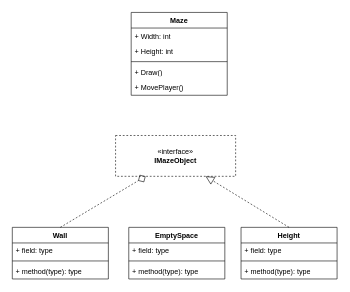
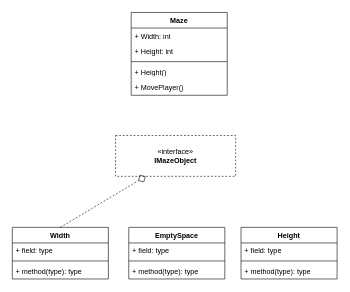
  <mxCell id="0" />
  <mxCell id="1" parent="0" />
- <mxCell id="2" value="Wall" style="swimlane;fontStyle=1;align=center;verticalAlign=top;childLayout=stackLayout;horizontal=1;startSize=26;horizontalStack=0;resizeParent=1;resizeParentMax=0;resizeLast=0;collapsible=1;marginBottom=0;whiteSpace=wrap;html=1;" parent="1" vertex="1"><mxGeometry x="20" y="378" width="160" height="86" as="geometry" /></mxCell>
+ <mxCell id="2" value="Width" style="swimlane;fontStyle=1;align=center;verticalAlign=top;childLayout=stackLayout;horizontal=1;startSize=26;horizontalStack=0;resizeParent=1;resizeParentMax=0;resizeLast=0;collapsible=1;marginBottom=0;whiteSpace=wrap;html=1;" parent="1" vertex="1"><mxGeometry x="20" y="378" width="160" height="86" as="geometry" /></mxCell>
  <mxCell id="3" value="+ field: type" style="text;strokeColor=none;fillColor=none;align=left;verticalAlign=top;spacingLeft=4;spacingRight=4;overflow=hidden;rotatable=0;points=[[0,0.5],[1,0.5]];portConstraint=eastwest;whiteSpace=wrap;html=1;" parent="2" vertex="1"><mxGeometry y="26" width="160" height="26" as="geometry" /></mxCell>
  <mxCell id="4" value="" style="line;strokeWidth=1;fillColor=none;align=left;verticalAlign=middle;spacingTop=-1;spacingLeft=3;spacingRight=3;rotatable=0;labelPosition=right;points=[];portConstraint=eastwest;strokeColor=inherit;" parent="2" vertex="1"><mxGeometry y="52" width="160" height="8" as="geometry" /></mxCell>
  <mxCell id="5" value="+ method(type): type" style="text;strokeColor=none;fillColor=none;align=left;verticalAlign=top;spacingLeft=4;spacingRight=4;overflow=hidden;rotatable=0;points=[[0,0.5],[1,0.5]];portConstraint=eastwest;whiteSpace=wrap;html=1;" parent="2" vertex="1"><mxGeometry y="60" width="160" height="26" as="geometry" /></mxCell>
  <mxCell id="6" value="«interface»&lt;br&gt;&lt;b&gt;IMazeObject&lt;/b&gt;" style="html=1;whiteSpace=wrap;dashed=1;" parent="1" vertex="1"><mxGeometry x="192" y="225" width="200" height="68" as="geometry" /></mxCell>
  <mxCell id="7" value="EmptySpace" style="swimlane;fontStyle=1;align=center;verticalAlign=top;childLayout=stackLayout;horizontal=1;startSize=26;horizontalStack=0;resizeParent=1;resizeParentMax=0;resizeLast=0;collapsible=1;marginBottom=0;whiteSpace=wrap;html=1;" parent="1" vertex="1"><mxGeometry x="214" y="378" width="160" height="86" as="geometry" /></mxCell>
  <mxCell id="8" value="+ field: type" style="text;strokeColor=none;fillColor=none;align=left;verticalAlign=top;spacingLeft=4;spacingRight=4;overflow=hidden;rotatable=0;points=[[0,0.5],[1,0.5]];portConstraint=eastwest;whiteSpace=wrap;html=1;" parent="7" vertex="1"><mxGeometry y="26" width="160" height="26" as="geometry" /></mxCell>
  <mxCell id="9" value="" style="line;strokeWidth=1;fillColor=none;align=left;verticalAlign=middle;spacingTop=-1;spacingLeft=3;spacingRight=3;rotatable=0;labelPosition=right;points=[];portConstraint=eastwest;strokeColor=inherit;" parent="7" vertex="1"><mxGeometry y="52" width="160" height="8" as="geometry" /></mxCell>
  <mxCell id="10" value="+ method(type): type" style="text;strokeColor=none;fillColor=none;align=left;verticalAlign=top;spacingLeft=4;spacingRight=4;overflow=hidden;rotatable=0;points=[[0,0.5],[1,0.5]];portConstraint=eastwest;whiteSpace=wrap;html=1;" parent="7" vertex="1"><mxGeometry y="60" width="160" height="26" as="geometry" /></mxCell>
  <mxCell id="11" value="Height" style="swimlane;fontStyle=1;align=center;verticalAlign=top;childLayout=stackLayout;horizontal=1;startSize=26;horizontalStack=0;resizeParent=1;resizeParentMax=0;resizeLast=0;collapsible=1;marginBottom=0;whiteSpace=wrap;html=1;" parent="1" vertex="1"><mxGeometry x="401" y="378" width="160" height="86" as="geometry" /></mxCell>
  <mxCell id="12" value="+ field: type" style="text;strokeColor=none;fillColor=none;align=left;verticalAlign=top;spacingLeft=4;spacingRight=4;overflow=hidden;rotatable=0;points=[[0,0.5],[1,0.5]];portConstraint=eastwest;whiteSpace=wrap;html=1;" parent="11" vertex="1"><mxGeometry y="26" width="160" height="26" as="geometry" /></mxCell>
  <mxCell id="13" value="" style="line;strokeWidth=1;fillColor=none;align=left;verticalAlign=middle;spacingTop=-1;spacingLeft=3;spacingRight=3;rotatable=0;labelPosition=right;points=[];portConstraint=eastwest;strokeColor=inherit;" parent="11" vertex="1"><mxGeometry y="52" width="160" height="8" as="geometry" /></mxCell>
  <mxCell id="14" value="+ method(type): type" style="text;strokeColor=none;fillColor=none;align=left;verticalAlign=top;spacingLeft=4;spacingRight=4;overflow=hidden;rotatable=0;points=[[0,0.5],[1,0.5]];portConstraint=eastwest;whiteSpace=wrap;html=1;" parent="11" vertex="1"><mxGeometry y="60" width="160" height="26" as="geometry" /></mxCell>
  <mxCell id="15" value="" style="endArrow=diamond;dashed=1;endFill=0;endSize=12;html=1;rounded=0;exitX=0.5;exitY=0;exitDx=0;exitDy=0;entryX=0.25;entryY=1;entryDx=0;entryDy=0;" parent="1" source="2" target="6" edge="1"><mxGeometry width="160" relative="1" as="geometry"><mxPoint x="320" y="495" as="sourcePoint" /><mxPoint x="480" y="495" as="targetPoint" /><Array as="points" /></mxGeometry></mxCell>
- <mxCell id="16" value="" style="endArrow=block;dashed=1;endFill=0;endSize=12;html=1;rounded=0;exitX=0.5;exitY=0;exitDx=0;exitDy=0;entryX=0.75;entryY=1;entryDx=0;entryDy=0;" parent="1" source="11" target="6" edge="1"><mxGeometry width="160" relative="1" as="geometry"><mxPoint x="290" y="388" as="sourcePoint" /><mxPoint x="325" y="303" as="targetPoint" /><Array as="points" /></mxGeometry></mxCell>
  <mxCell id="17" value="Maze" style="swimlane;fontStyle=1;align=center;verticalAlign=top;childLayout=stackLayout;horizontal=1;startSize=26;horizontalStack=0;resizeParent=1;resizeParentMax=0;resizeLast=0;collapsible=1;marginBottom=0;whiteSpace=wrap;html=1;" parent="1" vertex="1"><mxGeometry x="218" y="20" width="160" height="138" as="geometry" /></mxCell>
  <mxCell id="18" value="+ Width: int" style="text;strokeColor=none;fillColor=none;align=left;verticalAlign=top;spacingLeft=4;spacingRight=4;overflow=hidden;rotatable=0;points=[[0,0.5],[1,0.5]];portConstraint=eastwest;whiteSpace=wrap;html=1;" parent="17" vertex="1"><mxGeometry y="26" width="160" height="26" as="geometry" /></mxCell>
  <mxCell id="19" value="+ Height: int" style="text;strokeColor=none;fillColor=none;align=left;verticalAlign=top;spacingLeft=4;spacingRight=4;overflow=hidden;rotatable=0;points=[[0,0.5],[1,0.5]];portConstraint=eastwest;whiteSpace=wrap;html=1;" parent="17" vertex="1"><mxGeometry y="52" width="160" height="26" as="geometry" /></mxCell>
  <mxCell id="20" value="" style="line;strokeWidth=1;fillColor=none;align=left;verticalAlign=middle;spacingTop=-1;spacingLeft=3;spacingRight=3;rotatable=0;labelPosition=right;points=[];portConstraint=eastwest;strokeColor=inherit;" parent="17" vertex="1"><mxGeometry y="78" width="160" height="8" as="geometry" /></mxCell>
- <mxCell id="21" value="+ Draw()" style="text;strokeColor=none;fillColor=none;align=left;verticalAlign=top;spacingLeft=4;spacingRight=4;overflow=hidden;rotatable=0;points=[[0,0.5],[1,0.5]];portConstraint=eastwest;whiteSpace=wrap;html=1;" parent="17" vertex="1"><mxGeometry y="86" width="160" height="26" as="geometry" /></mxCell>
+ <mxCell id="21" value="+ Height()" style="text;strokeColor=none;fillColor=none;align=left;verticalAlign=top;spacingLeft=4;spacingRight=4;overflow=hidden;rotatable=0;points=[[0,0.5],[1,0.5]];portConstraint=eastwest;whiteSpace=wrap;html=1;" parent="17" vertex="1"><mxGeometry y="86" width="160" height="26" as="geometry" /></mxCell>
  <mxCell id="22" value="+ MovePlayer()" style="text;strokeColor=none;fillColor=none;align=left;verticalAlign=top;spacingLeft=4;spacingRight=4;overflow=hidden;rotatable=0;points=[[0,0.5],[1,0.5]];portConstraint=eastwest;whiteSpace=wrap;html=1;" parent="17" vertex="1"><mxGeometry y="112" width="160" height="26" as="geometry" /></mxCell>
